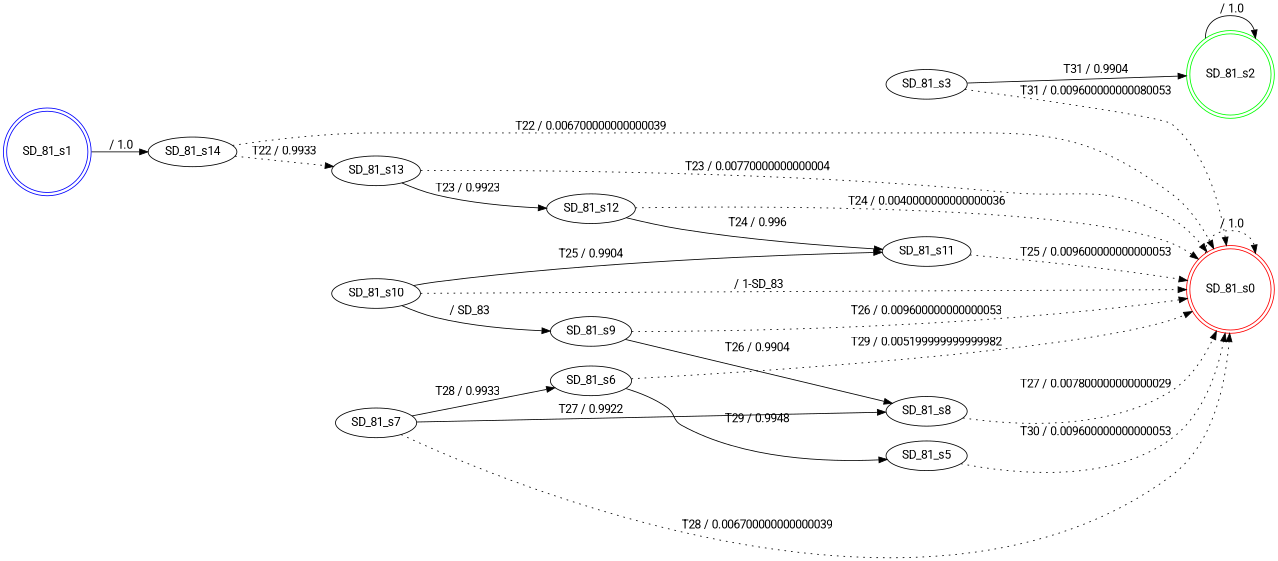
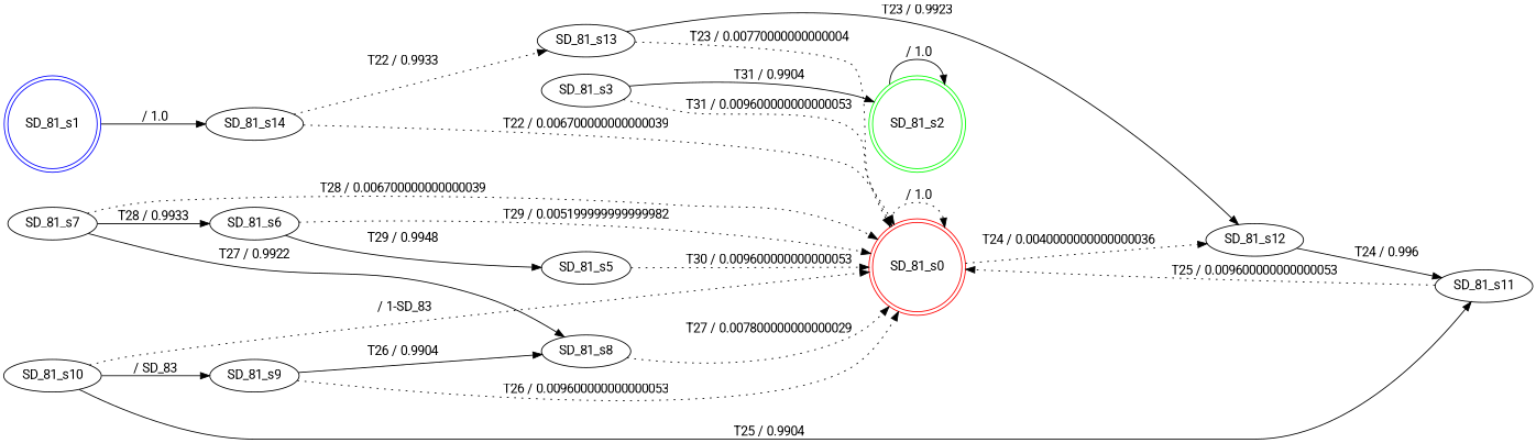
  digraph {
    fontname=Roboto
    rankdir=LR
    node [fontname=Roboto]
    edge [fontname=Roboto style=dotted]
    n1 [color=red label=SD_81_s0 shape=doublecircle]
    n2 [color=blue label=SD_81_s1 shape=doublecircle]
    n3 [label=SD_81_s14]
    n4 [label=SD_81_s13]
    n5 [color=green label=SD_81_s2 shape=doublecircle]
    n6 [label=SD_81_s3]
    n7 [label=SD_81_s5]
    n8 [label=SD_81_s6]
    n9 [label=SD_81_s7]
    n10 [label=SD_81_s8]
    n11 [label=SD_81_s9]
    n12 [label=SD_81_s10]
    n13 [label=SD_81_s11]
    n14 [label=SD_81_s12]
    n1 -> n1 [label=" / 1.0"]
    n2 -> n3 [label=" / 1.0" style=""]
    n3 -> n1 [label="T22 / 0.006700000000000039"]
    n3 -> n4 [label="T22 / 0.9933"]
    n4 -> n1 [label="T23 / 0.00770000000000004"]
    n4 -> n14 [label="T23 / 0.9923" style=""]
    n5 -> n5 [label=" / 1.0" style=""]
-   n6 -> n1 [label="T31 / 0.009600000000080053"]
+   n6 -> n1 [label="T31 / 0.009600000000000053"]
    n6 -> n5 [label="T31 / 0.9904" style=""]
    n7 -> n1 [label="T30 / 0.009600000000000053"]
    n8 -> n1 [label="T29 / 0.005199999999999982"]
    n8 -> n7 [label="T29 / 0.9948" style=""]
    n9 -> n1 [label="T28 / 0.006700000000000039"]
    n9 -> n8 [label="T28 / 0.9933" style=""]
    n9 -> n10 [label="T27 / 0.9922" style=""]
    n10 -> n1 [label="T27 / 0.007800000000000029"]
    n11 -> n1 [label="T26 / 0.009600000000000053"]
    n11 -> n10 [label="T26 / 0.9904" style=""]
    n12 -> n1 [label=" / 1-SD_83"]
    n12 -> n11 [label=" / SD_83" style=""]
    n12 -> n13 [label="T25 / 0.9904" style=""]
    n13 -> n1 [label="T25 / 0.009600000000000053"]
-   n14 -> n1 [label="T24 / 0.0040000000000000036"]
+   n1 -> n14 [label="T24 / 0.0040000000000000036"]
    n14 -> n13 [label="T24 / 0.996" style=""]
  }
